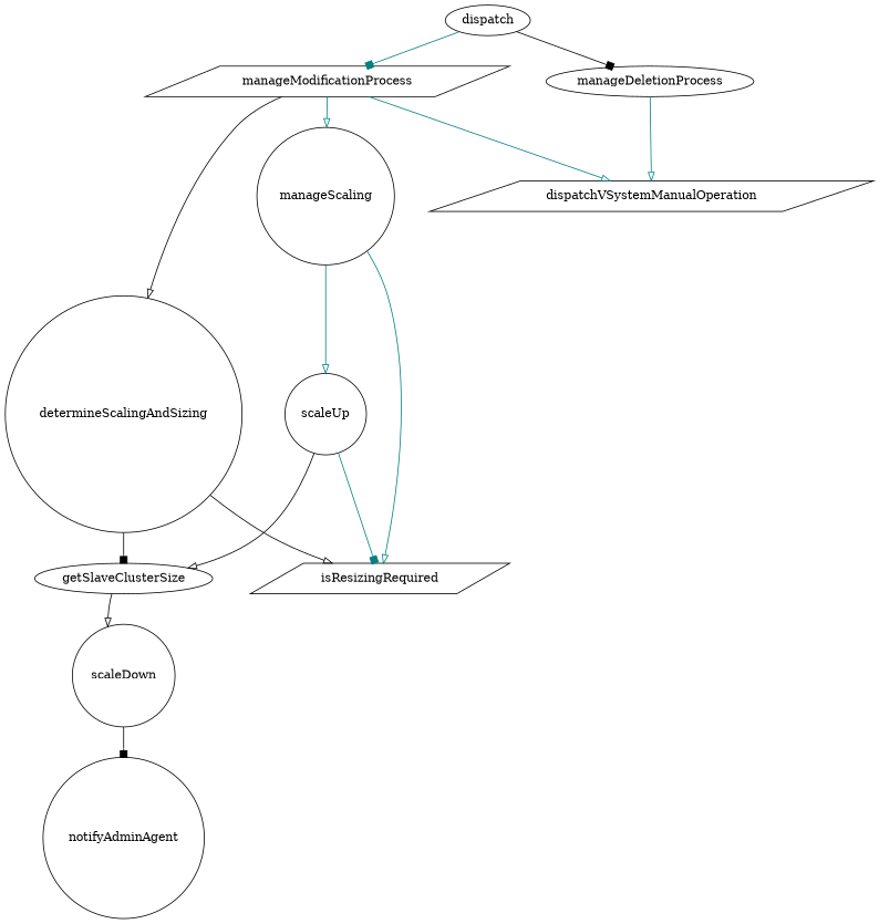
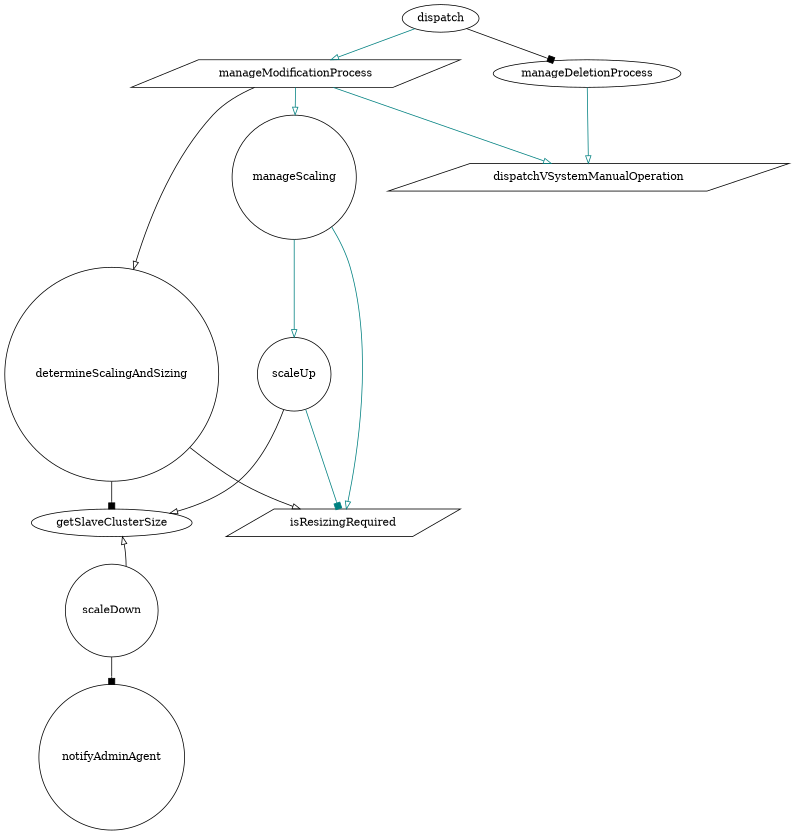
  digraph {
    nodesep=0.7
    node [shape=circle]
    edge [arrowhead=onormal color=black]
    isResizingRequired [shape=parallelogram]
    determineScalingAndSizing
    getSlaveClusterSize [shape=ellipse]
    manageScaling
    scaleUp
    scaleDown
    notifyAdminAgent
    manageModificationProcess [shape=parallelogram]
    dispatchVSystemManualOperation [shape=parallelogram]
    manageDeletionProcess [shape=ellipse]
    dispatch [shape=ellipse]
    determineScalingAndSizing -> isResizingRequired
    determineScalingAndSizing -> getSlaveClusterSize [arrowhead=box]
    manageScaling -> isResizingRequired [color=teal]
    manageScaling -> scaleUp [color=teal]
    scaleUp -> isResizingRequired [arrowhead=box color=teal]
    scaleUp -> getSlaveClusterSize
-   getSlaveClusterSize -> scaleDown
+   scaleDown -> getSlaveClusterSize
    scaleDown -> notifyAdminAgent [arrowhead=box]
    manageModificationProcess -> determineScalingAndSizing
    manageModificationProcess -> manageScaling [color=teal]
    manageModificationProcess -> dispatchVSystemManualOperation [color=teal]
    manageDeletionProcess -> dispatchVSystemManualOperation [color=teal]
-   dispatch -> manageModificationProcess [arrowhead=box color=teal]
+   dispatch -> manageModificationProcess [color=teal]
    dispatch -> manageDeletionProcess [arrowhead=box]
  }
